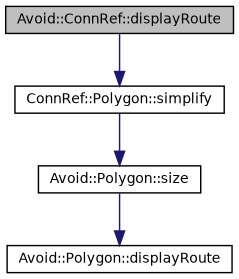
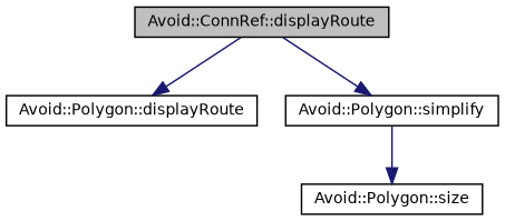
  digraph {
    rankdir=TB
    node [color=black fillcolor=white fontname=Helvetica fontsize=10 shape=record style=filled]
    edge [color=midnightblue fontname=Helvetica fontsize=10 labelfontname=Helvetica labelfontsize=10 style=solid]
    n1 [fillcolor=grey75 fontcolor=black height=0.2 label="Avoid::ConnRef::displayRoute" width=0.4]
    n2 [height=0.2 label="Avoid::Polygon::displayRoute" width=0.4]
-   n3 [height=0.2 label="ConnRef::Polygon::simplify" width=0.4]
+   n3 [height=0.2 label="Avoid::Polygon::simplify" width=0.4]
    n4 [height=0.2 label="Avoid::Polygon::size" width=0.4]
-   n4 -> n2
+   n1 -> n2
    n1 -> n3
    n3 -> n4
  }
